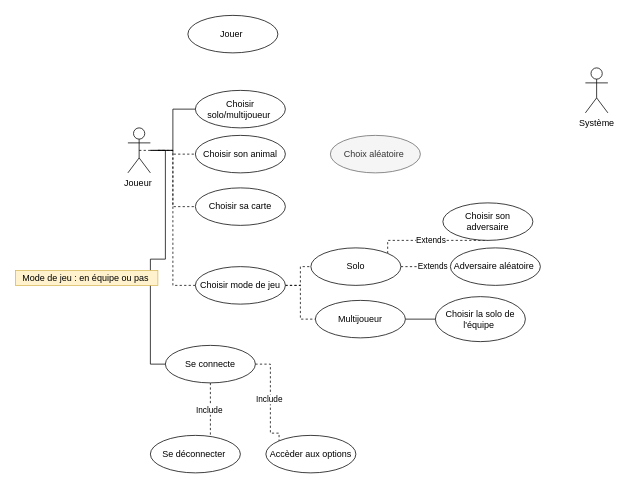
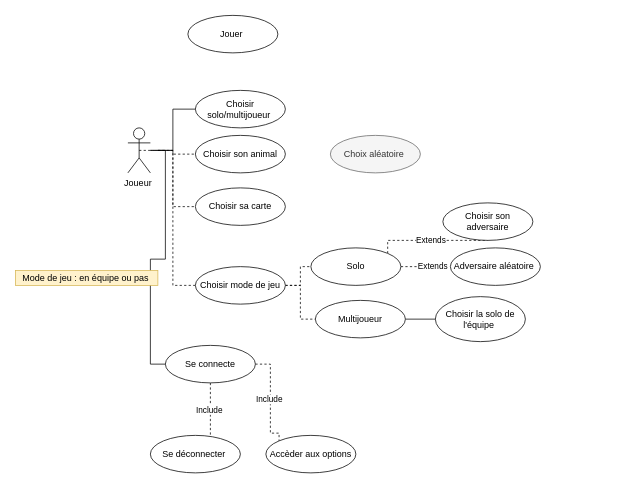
  <mxCell id="0" />
  <mxCell id="1" parent="0" />
  <mxCell id="2" style="edgeStyle=orthogonalEdgeStyle;rounded=0;orthogonalLoop=1;jettySize=auto;html=1;endArrow=none;endFill=0;entryX=0;entryY=0.5;entryDx=0;entryDy=0;" edge="1" parent="1" source="5" target="9"><mxGeometry relative="1" as="geometry"><mxPoint x="270" y="200" as="targetPoint" /></mxGeometry></mxCell>
  <mxCell id="3" style="edgeStyle=orthogonalEdgeStyle;rounded=0;orthogonalLoop=1;jettySize=auto;html=1;exitX=0.5;exitY=0.5;exitDx=0;exitDy=0;exitPerimeter=0;dashed=1;startArrow=none;startFill=0;endArrow=none;endFill=0;" edge="1" parent="1" source="5" target="14"><mxGeometry relative="1" as="geometry"><Array as="points"><mxPoint x="230" y="200" /><mxPoint x="230" y="380" /></Array></mxGeometry></mxCell>
  <mxCell id="4" style="edgeStyle=orthogonalEdgeStyle;rounded=0;orthogonalLoop=1;jettySize=auto;html=1;entryX=0;entryY=0.5;entryDx=0;entryDy=0;dashed=1;startArrow=none;startFill=0;endArrow=none;endFill=0;" edge="1" parent="1" source="5" target="26"><mxGeometry relative="1" as="geometry" /></mxCell>
  <mxCell id="5" value="Joueur&amp;nbsp;" style="shape=umlActor;verticalLabelPosition=bottom;verticalAlign=top;html=1;outlineConnect=0;" vertex="1" parent="1"><mxGeometry x="170" y="170" width="30" height="60" as="geometry" /></mxCell>
  <mxCell id="6" value="" style="edgeStyle=orthogonalEdgeStyle;rounded=0;orthogonalLoop=1;jettySize=auto;html=1;endArrow=none;endFill=0;" edge="1" parent="1" target="10"><mxGeometry relative="1" as="geometry"><mxPoint x="210" y="200" as="sourcePoint" /><Array as="points"><mxPoint x="230" y="200" /><mxPoint x="230" y="145" /></Array></mxGeometry></mxCell>
  <mxCell id="7" value="Include&amp;nbsp;" style="edgeStyle=orthogonalEdgeStyle;rounded=0;orthogonalLoop=1;jettySize=auto;html=1;endArrow=none;endFill=0;dashed=1;" edge="1" parent="1" source="9" target="15"><mxGeometry relative="1" as="geometry"><Array as="points"><mxPoint x="290" y="610" /><mxPoint x="250" y="610" /></Array></mxGeometry></mxCell>
  <mxCell id="8" value="Include&amp;nbsp;" style="edgeStyle=orthogonalEdgeStyle;rounded=0;orthogonalLoop=1;jettySize=auto;html=1;dashed=1;endArrow=none;endFill=0;entryX=0;entryY=0;entryDx=0;entryDy=0;" edge="1" parent="1" source="9" target="16"><mxGeometry relative="1" as="geometry"><mxPoint x="380" y="300" as="targetPoint" /><Array as="points"><mxPoint x="360" y="577" /><mxPoint x="371" y="577" /></Array></mxGeometry></mxCell>
  <mxCell id="9" value="Se connecte" style="ellipse;whiteSpace=wrap;html=1;" vertex="1" parent="1"><mxGeometry x="220" y="460" width="120" height="50" as="geometry" /></mxCell>
  <mxCell id="10" value="Choisir solo/multijoueur&amp;nbsp;" style="ellipse;whiteSpace=wrap;html=1;" vertex="1" parent="1"><mxGeometry x="260" y="120" width="120" height="50" as="geometry" /></mxCell>
  <mxCell id="11" value="Mode de jeu : en équipe ou pas&amp;nbsp;" style="text;html=1;align=center;verticalAlign=middle;resizable=0;points=[];autosize=1;strokeColor=#d6b656;fillColor=#fff2cc;" vertex="1" parent="1"><mxGeometry x="20" y="360" width="190" height="20" as="geometry" /></mxCell>
  <mxCell id="12" style="edgeStyle=orthogonalEdgeStyle;rounded=0;orthogonalLoop=1;jettySize=auto;html=1;dashed=1;startArrow=none;startFill=0;endArrow=none;endFill=0;" edge="1" parent="1" source="14" target="18"><mxGeometry relative="1" as="geometry" /></mxCell>
  <mxCell id="13" style="edgeStyle=orthogonalEdgeStyle;rounded=0;orthogonalLoop=1;jettySize=auto;html=1;dashed=1;startArrow=none;startFill=0;endArrow=none;endFill=0;" edge="1" parent="1" source="14" target="22"><mxGeometry relative="1" as="geometry" /></mxCell>
  <mxCell id="14" value="Choisir mode de jeu" style="ellipse;whiteSpace=wrap;html=1;" vertex="1" parent="1"><mxGeometry x="260" y="355" width="120" height="50" as="geometry" /></mxCell>
  <mxCell id="15" value="Se déconnecter&amp;nbsp;" style="ellipse;whiteSpace=wrap;html=1;" vertex="1" parent="1"><mxGeometry x="200" y="580" width="120" height="50" as="geometry" /></mxCell>
  <mxCell id="16" value="Accèder aux options" style="ellipse;whiteSpace=wrap;html=1;" vertex="1" parent="1"><mxGeometry x="354" y="580" width="120" height="50" as="geometry" /></mxCell>
  <mxCell id="17" value="" style="edgeStyle=orthogonalEdgeStyle;rounded=0;orthogonalLoop=1;jettySize=auto;html=1;startArrow=none;startFill=0;endArrow=none;endFill=0;" edge="1" parent="1" source="18" target="19"><mxGeometry relative="1" as="geometry" /></mxCell>
  <mxCell id="18" value="Multijoueur" style="ellipse;whiteSpace=wrap;html=1;" vertex="1" parent="1"><mxGeometry x="420" y="400" width="120" height="50" as="geometry" /></mxCell>
  <mxCell id="19" value="Choisir la solo de l'équipe&amp;nbsp;" style="ellipse;whiteSpace=wrap;html=1;" vertex="1" parent="1"><mxGeometry x="580" y="395" width="120" height="60" as="geometry" /></mxCell>
  <mxCell id="20" value="Extends" style="edgeStyle=orthogonalEdgeStyle;rounded=0;orthogonalLoop=1;jettySize=auto;html=1;startArrow=none;startFill=0;endArrow=none;endFill=0;dashed=1;exitX=1;exitY=0;exitDx=0;exitDy=0;" edge="1" parent="1" source="22" target="23"><mxGeometry relative="1" as="geometry"><Array as="points"><mxPoint x="517" y="320" /><mxPoint x="590" y="320" /></Array></mxGeometry></mxCell>
  <mxCell id="21" value="Extends&amp;nbsp;" style="edgeStyle=orthogonalEdgeStyle;rounded=0;orthogonalLoop=1;jettySize=auto;html=1;dashed=1;startArrow=none;startFill=0;endArrow=none;endFill=0;" edge="1" parent="1" source="22" target="24"><mxGeometry x="0.333" relative="1" as="geometry"><Array as="points" /><mxPoint as="offset" /></mxGeometry></mxCell>
  <mxCell id="22" value="Solo" style="ellipse;whiteSpace=wrap;html=1;" vertex="1" parent="1"><mxGeometry x="414" y="330" width="120" height="50" as="geometry" /></mxCell>
  <mxCell id="23" value="Choisir son adversaire" style="ellipse;whiteSpace=wrap;html=1;" vertex="1" parent="1"><mxGeometry x="590" y="270" width="120" height="50" as="geometry" /></mxCell>
  <mxCell id="24" value="Adversaire aléatoire&amp;nbsp;" style="ellipse;whiteSpace=wrap;html=1;" vertex="1" parent="1"><mxGeometry x="600" y="330" width="120" height="50" as="geometry" /></mxCell>
  <mxCell id="25" value="" style="edgeStyle=orthogonalEdgeStyle;rounded=0;orthogonalLoop=1;jettySize=auto;html=1;dashed=1;startArrow=none;startFill=0;endArrow=none;endFill=0;" edge="1" parent="1" target="28"><mxGeometry relative="1" as="geometry"><mxPoint x="210" y="200" as="sourcePoint" /><Array as="points"><mxPoint x="230" y="200" /><mxPoint x="230" y="275" /></Array></mxGeometry></mxCell>
  <mxCell id="26" value="Choisir son animal" style="ellipse;whiteSpace=wrap;html=1;" vertex="1" parent="1"><mxGeometry x="260" y="180" width="120" height="50" as="geometry" /></mxCell>
  <mxCell id="27" value="Choix aléatoire&amp;nbsp;" style="ellipse;whiteSpace=wrap;html=1;fillColor=#f5f5f5;strokeColor=#666666;fontColor=#333333;" vertex="1" parent="1"><mxGeometry x="440" y="180" width="120" height="50" as="geometry" /></mxCell>
  <mxCell id="28" value="Choisir sa carte" style="ellipse;whiteSpace=wrap;html=1;" vertex="1" parent="1"><mxGeometry x="260" y="250" width="120" height="50" as="geometry" /></mxCell>
  <mxCell id="29" value="Jouer&amp;nbsp;" style="ellipse;whiteSpace=wrap;html=1;" vertex="1" parent="1"><mxGeometry x="250" y="20" width="120" height="50" as="geometry" /></mxCell>
- <mxCell id="30" value="Système" style="shape=umlActor;verticalLabelPosition=bottom;verticalAlign=top;html=1;outlineConnect=0;" vertex="1" parent="1"><mxGeometry x="780" y="90" width="30" height="60" as="geometry" /></mxCell>
